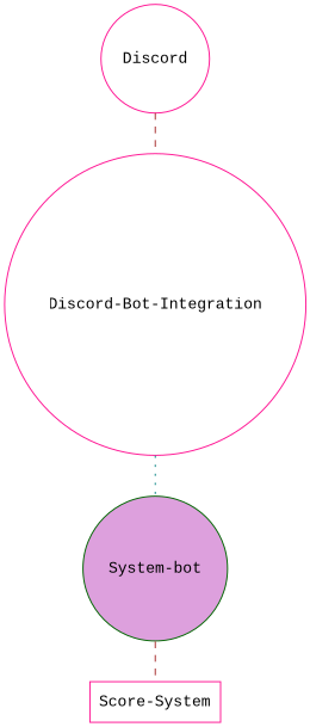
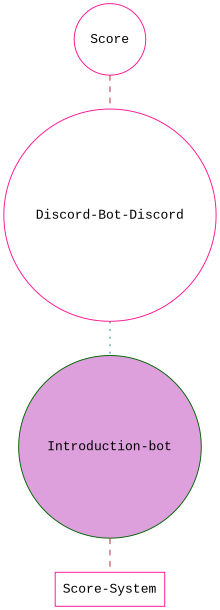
  graph {
    fontname="Liberation Mono"
    node [color=deeppink fillcolor=white fontname="Liberation Mono" shape=circle style=filled]
    edge [color=brown fontname="Liberation Mono" style=dashed]
-   "Introduction-bot" [color=darkgreen fillcolor=plum label="System-bot"]
-   "Discord-Bot-Integration"
+   "Introduction-bot" [color=darkgreen fillcolor=plum]
+   "Discord-Bot-Integration" [label="Discord-Bot-Discord"]
    "Score-System" [shape=box]
-   Discord
+   Discord [label=Score]
    "Introduction-bot" -- "Score-System"
    "Discord-Bot-Integration" -- "Introduction-bot" [color=teal style=dotted]
    Discord -- "Discord-Bot-Integration"
  }
